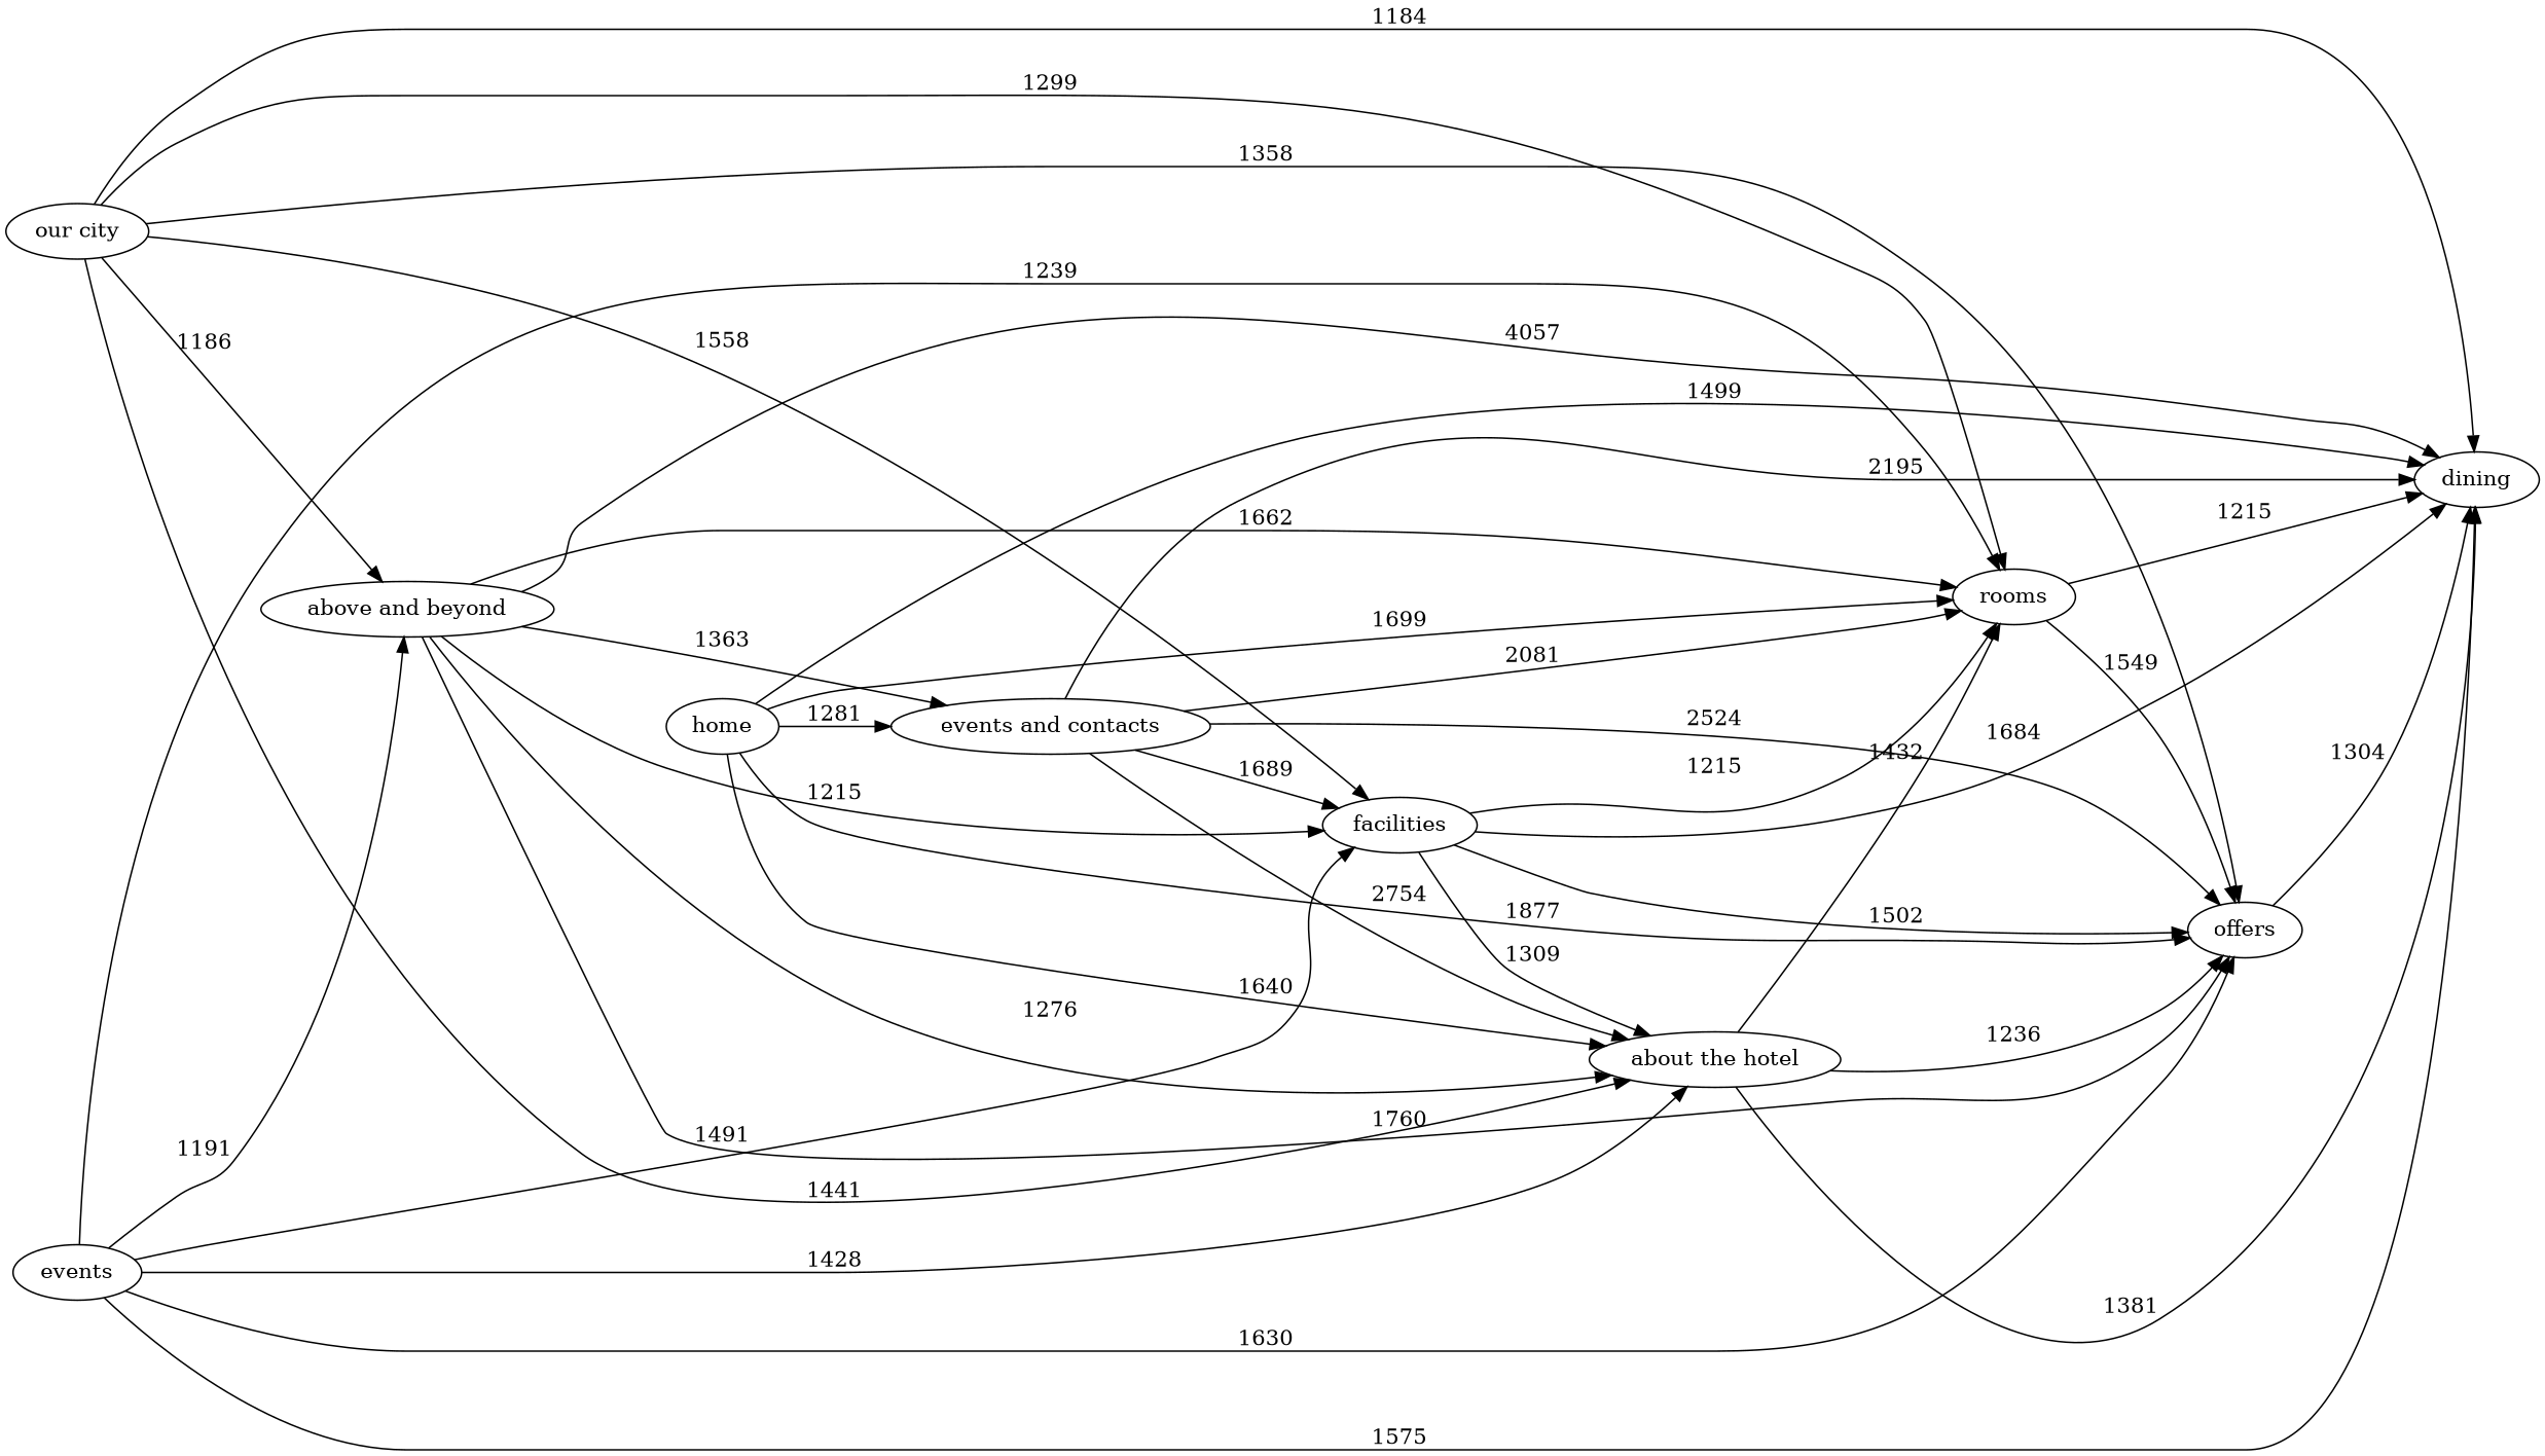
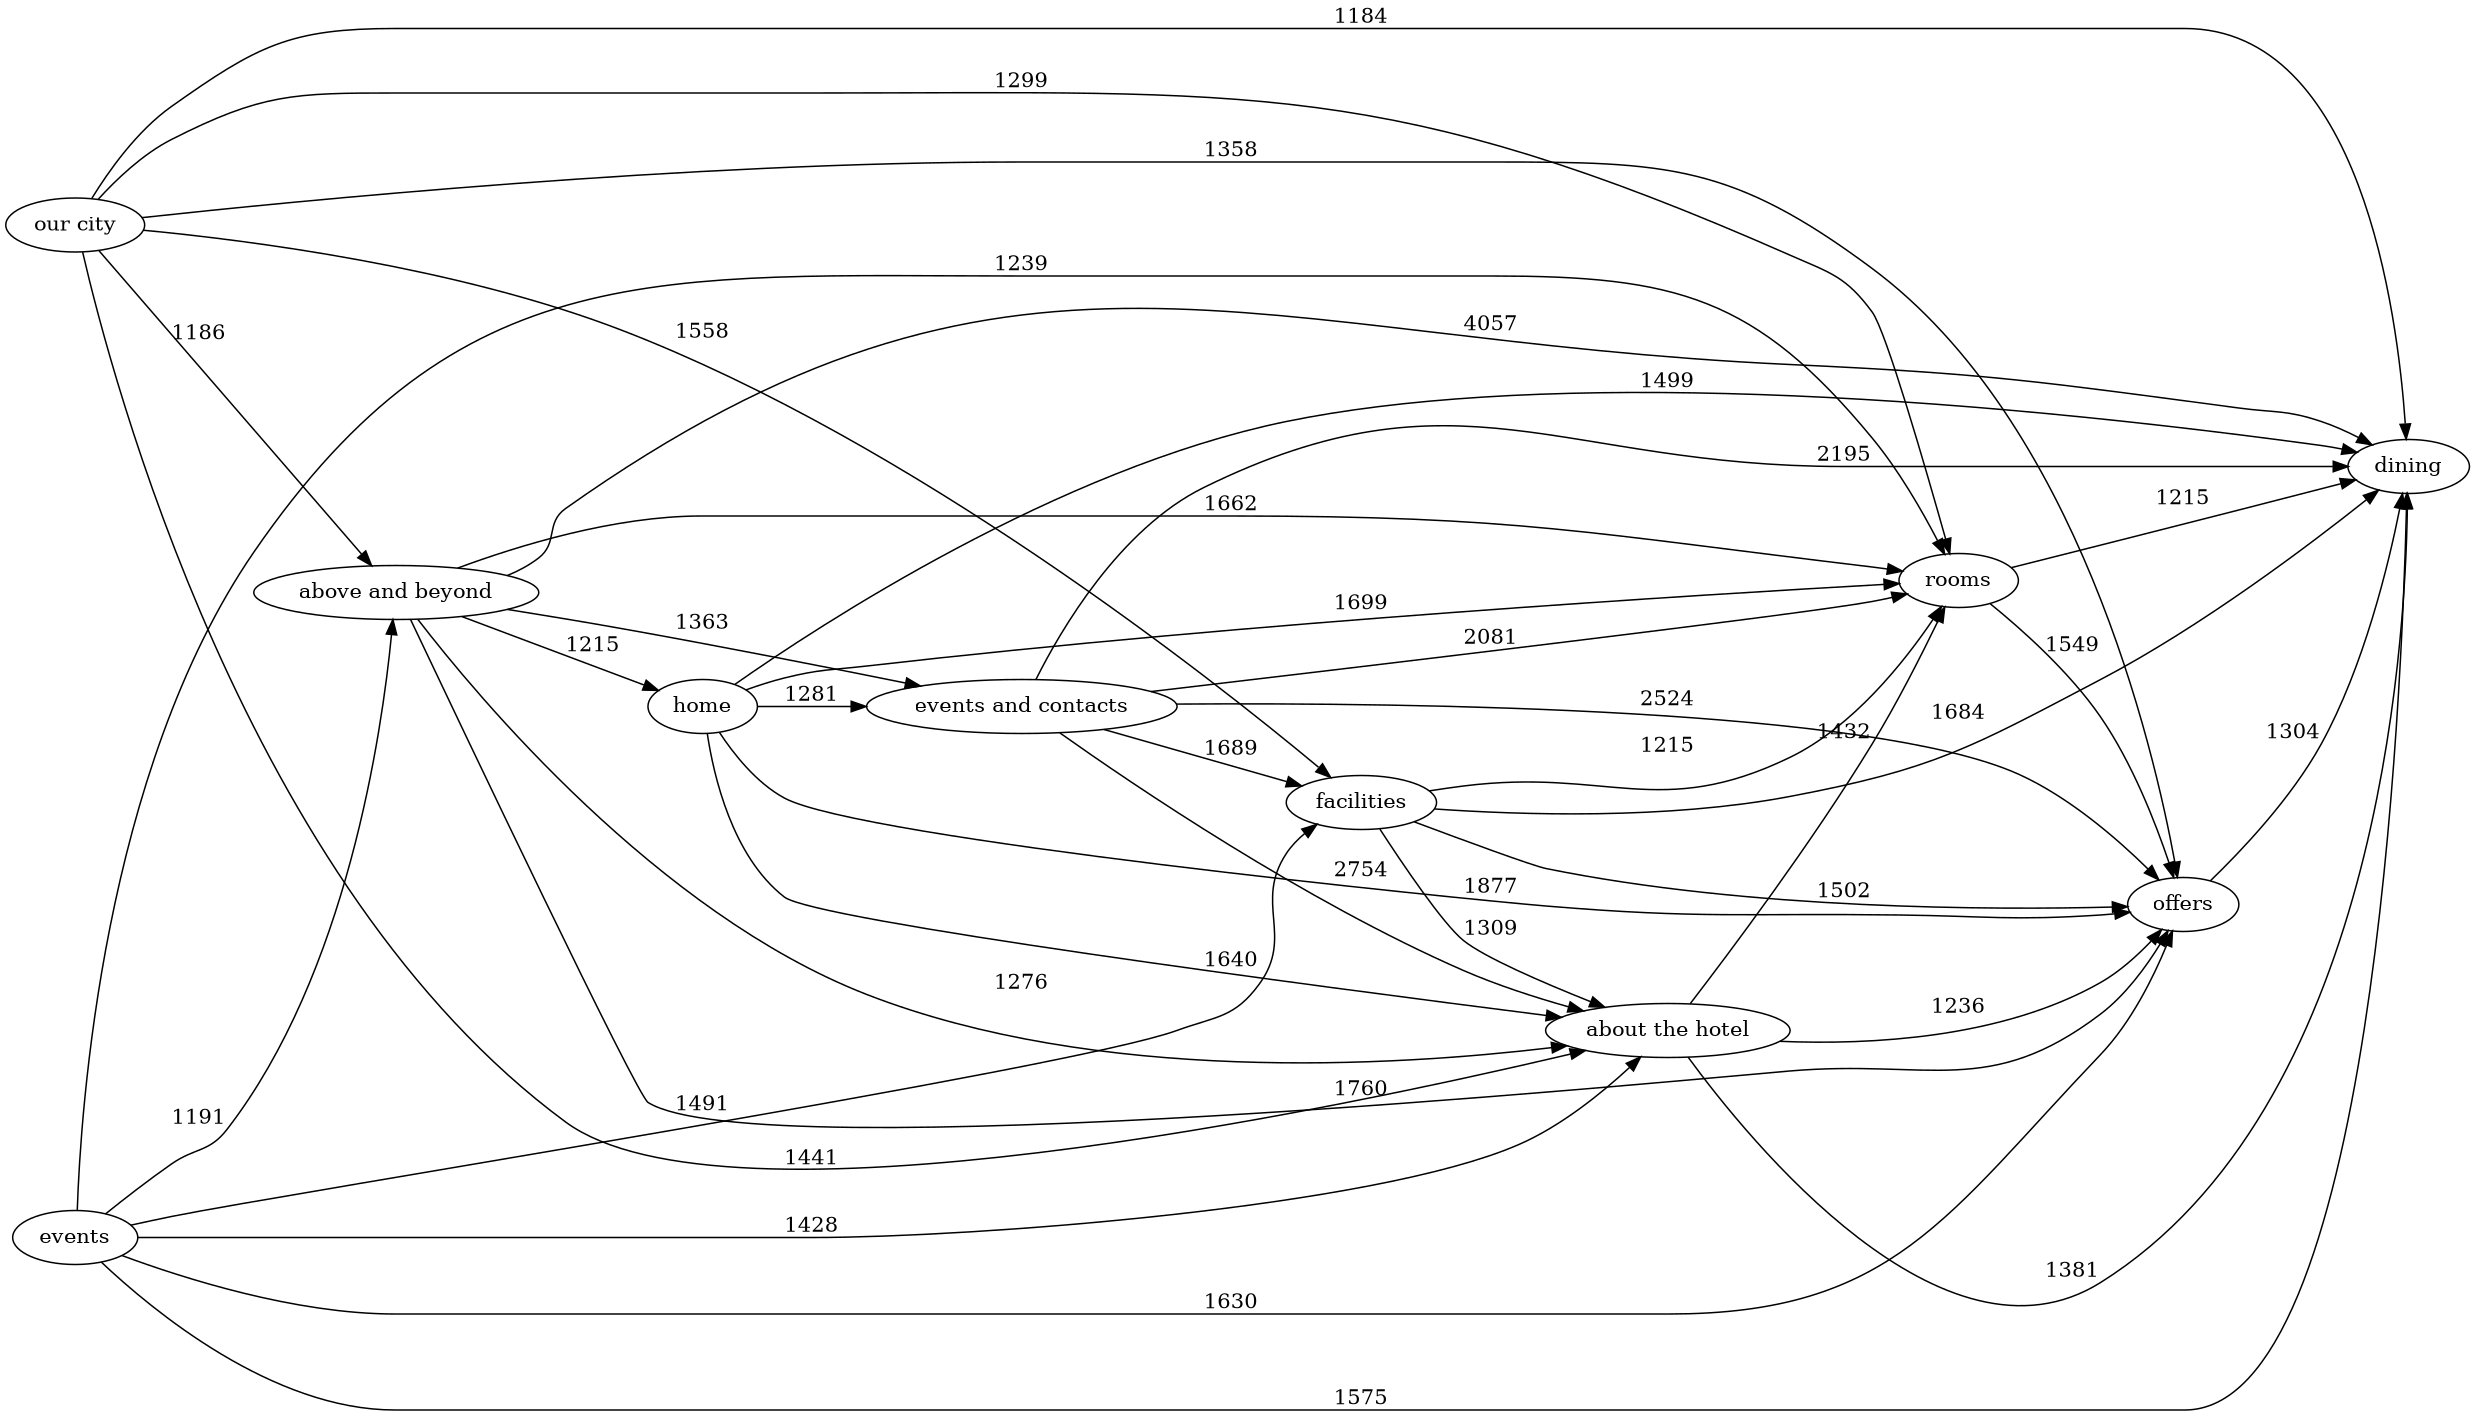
  strict digraph {
    rankdir=LR
    edge [weight=1215]
    "about the hotel"
    dining
    offers
    rooms
    facilities
    home
    n7 [label="events and contacts"]
    "above and beyond"
    events
    "our city"
    "about the hotel" -> dining [label=1381 weight=1381]
    "about the hotel" -> offers [label=1236 weight=1276]
    "about the hotel" -> rooms [label=1432 weight=1432]
    offers -> dining [label=1304 weight=1304]
    rooms -> dining [label=1215]
    rooms -> offers [label=1549 weight=1549]
    facilities -> "about the hotel" [label=1309 weight=1309]
    facilities -> dining [label=1684 weight=1684]
    facilities -> offers [label=1502 weight=1502]
    facilities -> rooms [label=1215]
    home -> "about the hotel" [label=1640 weight=1640]
    home -> dining [label=1499 weight=1499]
    home -> offers [label=1877 weight=1877]
    home -> rooms [label=1699 weight=1699]
    home -> n7 [label=1281 weight=1281]
    n7 -> "about the hotel" [label=2754 weight=2754]
    n7 -> dining [label=2195 weight=2195]
    n7 -> offers [label=2524 weight=2524]
    n7 -> rooms [label=2081 weight=2081]
    n7 -> facilities [label=1689 weight=1689]
    "above and beyond" -> "about the hotel" [label=1276 weight=1276]
    "above and beyond" -> dining [label=4057 weight=4057]
    "above and beyond" -> offers [label=1760 weight=1760]
    "above and beyond" -> rooms [label=1662 weight=1662]
-   "above and beyond" -> facilities [label=1215]
+   "above and beyond" -> home [label=1215]
    "above and beyond" -> n7 [label=1363 weight=1363]
    events -> "about the hotel" [label=1428 weight=1428]
    events -> dining [label=1575 weight=1575]
    events -> offers [label=1630 weight=1630]
    events -> rooms [label=1239 weight=1239]
    events -> facilities [label=1491 weight=1491]
    events -> "above and beyond" [label=1191 weight=1191]
    "our city" -> "about the hotel" [label=1441 weight=1441]
    "our city" -> dining [label=1184 weight=1184]
    "our city" -> offers [label=1358 weight=1358]
    "our city" -> rooms [label=1299 weight=1299]
    "our city" -> facilities [label=1558 weight=1558]
    "our city" -> "above and beyond" [label=1186 weight=1186]
  }
